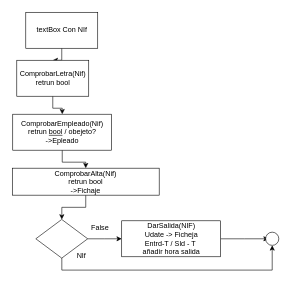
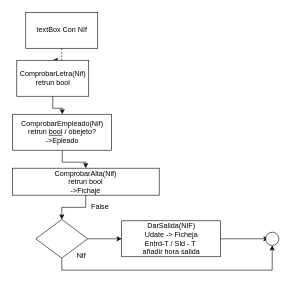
  <mxCell id="0" />
  <mxCell id="1" parent="0" />
- <mxCell id="2" value="" style="edgeStyle=orthogonalEdgeStyle;rounded=0;orthogonalLoop=1;jettySize=auto;html=1;" edge="1" parent="1" source="3" target="5"><mxGeometry relative="1" as="geometry" /></mxCell>
+ <mxCell id="2" value="" style="edgeStyle=orthogonalEdgeStyle;rounded=0;orthogonalLoop=1;jettySize=auto;html=1;dashed=1;" edge="1" parent="1" source="3" target="5"><mxGeometry relative="1" as="geometry" /></mxCell>
  <mxCell id="3" value="textBox Con NIf" style="rounded=0;whiteSpace=wrap;html=1;" vertex="1" parent="1"><mxGeometry x="42.5" y="20" width="120" height="60" as="geometry" /></mxCell>
  <mxCell id="4" value="" style="edgeStyle=orthogonalEdgeStyle;rounded=0;orthogonalLoop=1;jettySize=auto;html=1;" edge="1" parent="1" source="5" target="7"><mxGeometry relative="1" as="geometry" /></mxCell>
  <mxCell id="5" value="ComprobarLetra(Nif)&lt;br&gt;retrun bool" style="rounded=0;whiteSpace=wrap;html=1;" vertex="1" parent="1"><mxGeometry x="27.5" y="100" width="120" height="60" as="geometry" /></mxCell>
  <mxCell id="6" value="" style="edgeStyle=orthogonalEdgeStyle;rounded=0;orthogonalLoop=1;jettySize=auto;html=1;" edge="1" parent="1" source="7" target="9"><mxGeometry relative="1" as="geometry" /></mxCell>
  <mxCell id="7" value="ComprobarEmpleado(Nif)&lt;br&gt;retrun &lt;u&gt;bool&lt;/u&gt; / obejeto?&lt;br&gt;-&amp;gt;Epleado" style="rounded=0;whiteSpace=wrap;html=1;" vertex="1" parent="1"><mxGeometry x="20.75" y="190" width="165" height="60" as="geometry" /></mxCell>
  <mxCell id="8" value="" style="edgeStyle=orthogonalEdgeStyle;rounded=0;orthogonalLoop=1;jettySize=auto;html=1;" edge="1" parent="1" source="9" target="12"><mxGeometry relative="1" as="geometry" /></mxCell>
  <mxCell id="9" value="ComprobarAlta(Nif)&lt;br&gt;retrun bool&lt;br&gt;-&amp;gt;Fichaje" style="rounded=0;whiteSpace=wrap;html=1;" vertex="1" parent="1"><mxGeometry x="20" y="280" width="245" height="45" as="geometry" /></mxCell>
  <mxCell id="10" value="" style="edgeStyle=orthogonalEdgeStyle;rounded=0;orthogonalLoop=1;jettySize=auto;html=1;entryX=0;entryY=0.5;entryDx=0;entryDy=0;" edge="1" parent="1" source="12" target="15"><mxGeometry relative="1" as="geometry"><mxPoint x="222.5" y="440" as="targetPoint" /></mxGeometry></mxCell>
  <mxCell id="11" style="edgeStyle=orthogonalEdgeStyle;rounded=0;orthogonalLoop=1;jettySize=auto;html=1;entryX=0.5;entryY=1;entryDx=0;entryDy=0;" edge="1" parent="1" source="12" target="17"><mxGeometry relative="1" as="geometry"><mxPoint x="102.5" y="480" as="targetPoint" /><Array as="points"><mxPoint x="102.5" y="450" /><mxPoint x="453.5" y="450" /></Array></mxGeometry></mxCell>
  <mxCell id="12" value="" style="rhombus;whiteSpace=wrap;html=1;" vertex="1" parent="1"><mxGeometry x="59.25" y="365.5" width="86.5" height="64.5" as="geometry" /></mxCell>
  <mxCell id="13" value="NIf" style="text;html=1;align=center;verticalAlign=middle;resizable=0;points=[];autosize=1;" vertex="1" parent="12"><mxGeometry x="55.881" y="50.006" width="40" height="20" as="geometry" /></mxCell>
  <mxCell id="14" value="" style="edgeStyle=orthogonalEdgeStyle;rounded=0;orthogonalLoop=1;jettySize=auto;html=1;" edge="1" parent="1" source="15"><mxGeometry relative="1" as="geometry"><mxPoint x="447.5" y="397.75" as="targetPoint" /></mxGeometry></mxCell>
  <mxCell id="15" value="DarSalida(NIF)&lt;br&gt;Udate -&amp;gt; Ficheja&lt;br&gt;Entrd-T / Sld - T&amp;nbsp;&lt;br&gt;añadir hora salida" style="rounded=0;whiteSpace=wrap;html=1;" vertex="1" parent="1"><mxGeometry x="202.5" y="367.75" width="165" height="60" as="geometry" /></mxCell>
- <mxCell id="16" value="False" style="text;html=1;align=center;verticalAlign=middle;resizable=0;points=[];autosize=1;" vertex="1" parent="1"><mxGeometry x="145.75" y="370" width="40" height="20" as="geometry" /></mxCell>
+ <mxCell id="16" value="False" style="text;html=1;align=center;verticalAlign=middle;resizable=0;points=[];autosize=1;" vertex="1" parent="1"><mxGeometry x="145.75" y="335" width="40" height="20" as="geometry" /></mxCell>
  <mxCell id="17" value="" style="ellipse;whiteSpace=wrap;html=1;aspect=fixed;" vertex="1" parent="1"><mxGeometry x="442.5" y="386.75" width="22" height="22" as="geometry" /></mxCell>
